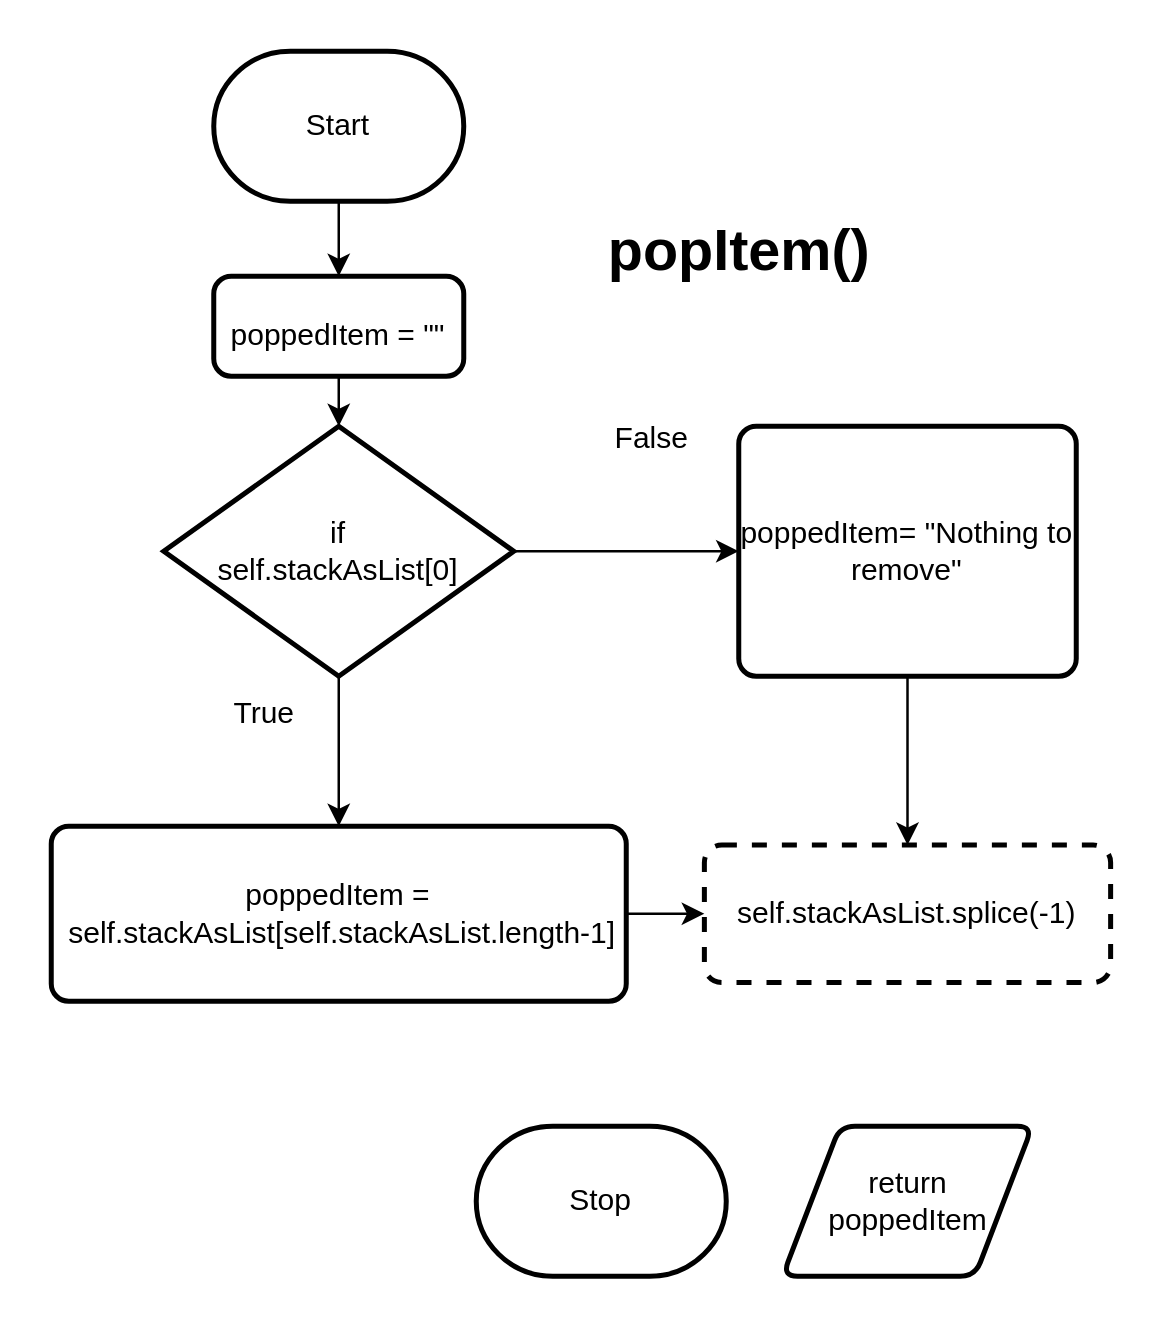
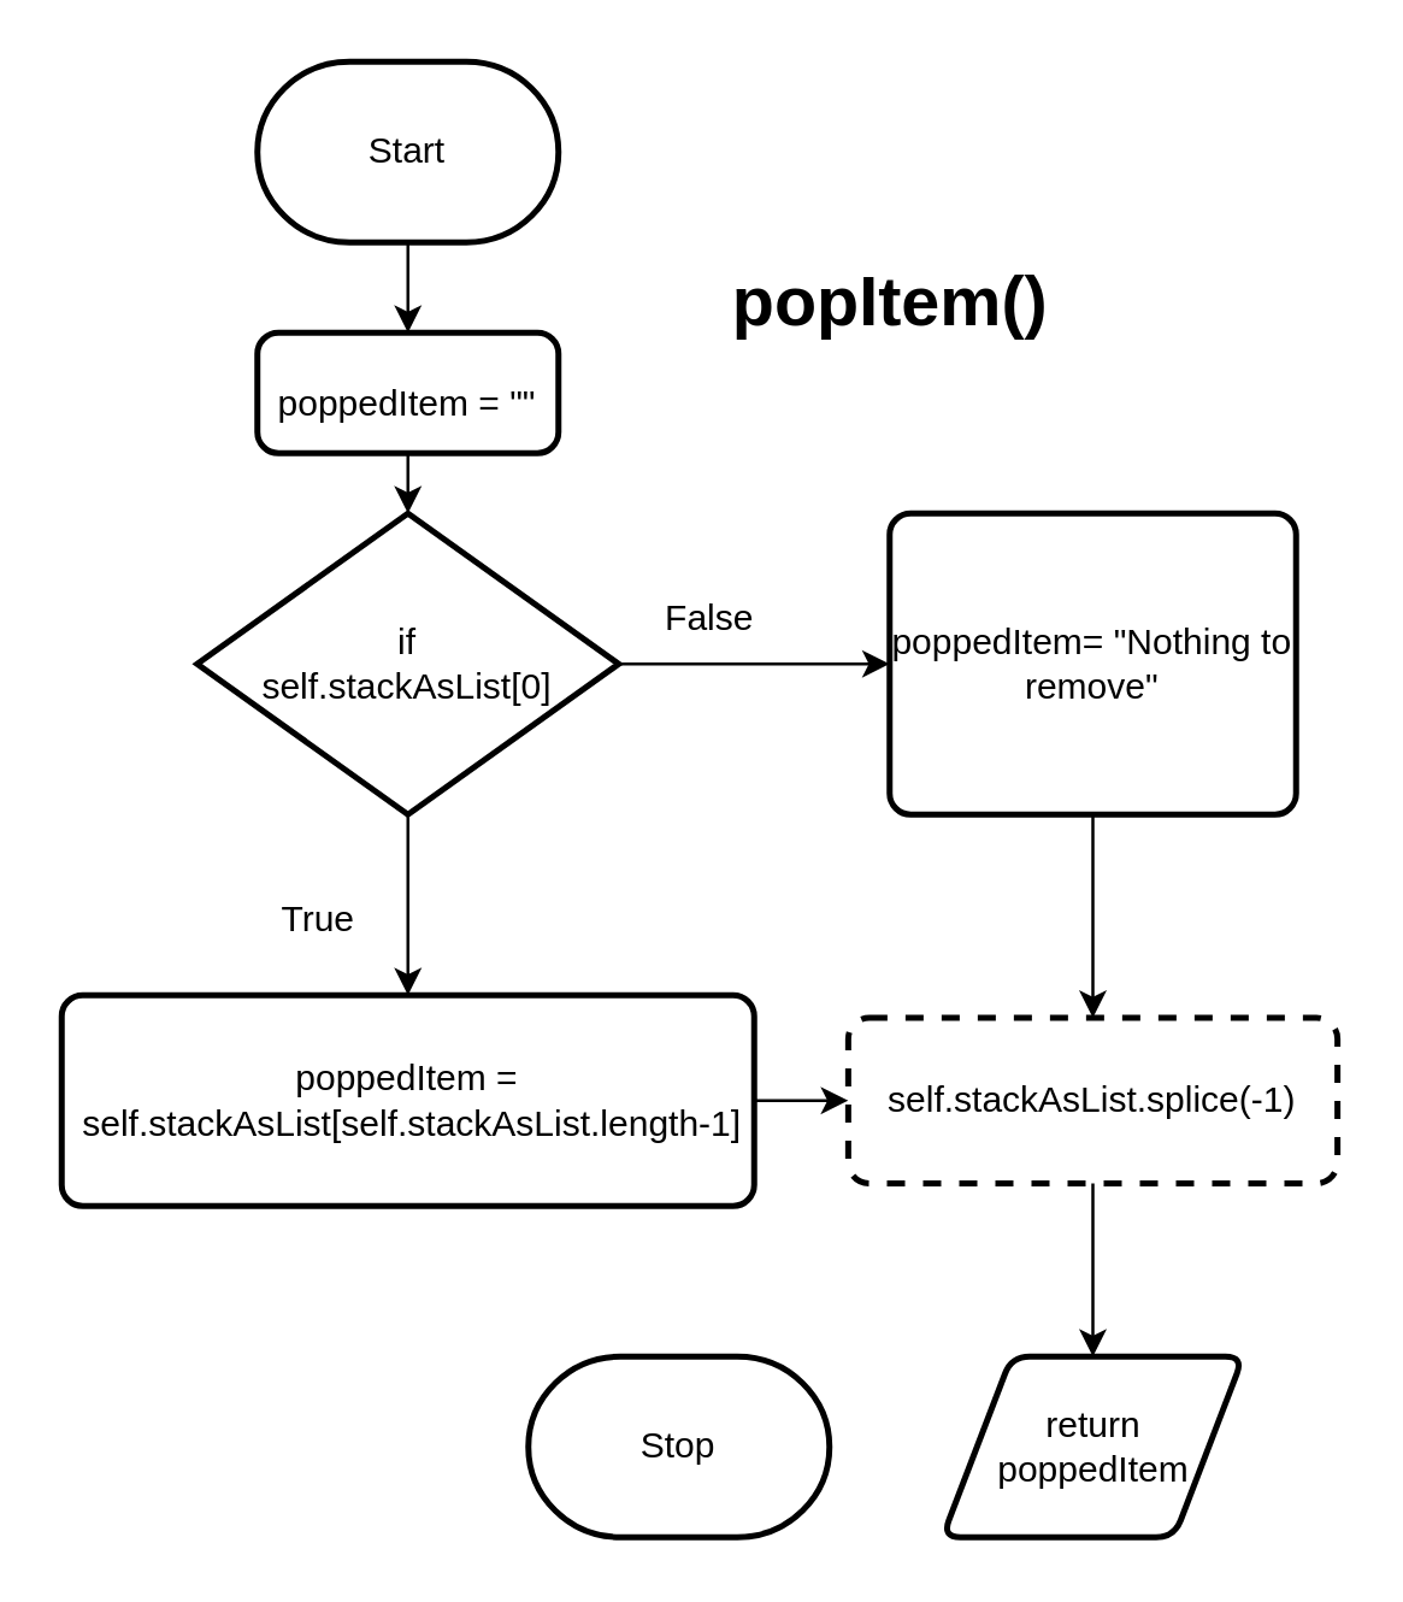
  <mxCell id="0" />
  <mxCell id="1" parent="0" />
  <mxCell id="2" style="edgeStyle=none;html=1;exitX=0.5;exitY=1;exitDx=0;exitDy=0;exitPerimeter=0;entryX=0.5;entryY=0;entryDx=0;entryDy=0;fontSize=12;" edge="1" parent="1" source="3" target="6"><mxGeometry relative="1" as="geometry" /></mxCell>
  <mxCell id="3" value="Start" style="strokeWidth=2;html=1;shape=mxgraph.flowchart.terminator;whiteSpace=wrap;" vertex="1" parent="1"><mxGeometry x="85" y="20" width="100" height="60" as="geometry" /></mxCell>
  <mxCell id="4" value="popItem()" style="text;html=1;align=center;verticalAlign=middle;resizable=0;points=[];autosize=1;strokeWidth=1;perimeterSpacing=0;fillColor=none;fontStyle=1;fontSize=23;" vertex="1" parent="1"><mxGeometry x="230" y="80" width="130" height="40" as="geometry" /></mxCell>
  <mxCell id="5" style="edgeStyle=none;html=1;exitX=0.5;exitY=1;exitDx=0;exitDy=0;entryX=0.5;entryY=0;entryDx=0;entryDy=0;entryPerimeter=0;fontSize=12;" edge="1" parent="1" source="6" target="9"><mxGeometry relative="1" as="geometry" /></mxCell>
  <mxCell id="6" value="&lt;font style=&quot;font-size: 12px;&quot;&gt;poppedItem = &quot;&quot;&lt;/font&gt;" style="rounded=1;whiteSpace=wrap;html=1;absoluteArcSize=1;arcSize=14;strokeWidth=2;fontSize=23;fillColor=none;" vertex="1" parent="1"><mxGeometry x="85" y="110" width="100" height="40" as="geometry" /></mxCell>
  <mxCell id="7" style="edgeStyle=none;html=1;exitX=1;exitY=0.5;exitDx=0;exitDy=0;exitPerimeter=0;entryX=0;entryY=0.5;entryDx=0;entryDy=0;fontSize=12;" edge="1" parent="1" source="9" target="13"><mxGeometry relative="1" as="geometry" /></mxCell>
  <mxCell id="8" style="edgeStyle=none;html=1;exitX=0.5;exitY=1;exitDx=0;exitDy=0;exitPerimeter=0;fontSize=12;" edge="1" parent="1" source="9" target="11"><mxGeometry relative="1" as="geometry" /></mxCell>
  <mxCell id="9" value="if&lt;br&gt;self.stackAsList[0]" style="strokeWidth=2;html=1;shape=mxgraph.flowchart.decision;whiteSpace=wrap;fontSize=12;fillColor=none;" vertex="1" parent="1"><mxGeometry x="65" y="170" width="140" height="100" as="geometry" /></mxCell>
  <mxCell id="10" style="edgeStyle=none;html=1;exitX=1;exitY=0.5;exitDx=0;exitDy=0;entryX=0;entryY=0.5;entryDx=0;entryDy=0;fontSize=12;" edge="1" parent="1" source="11" target="17"><mxGeometry relative="1" as="geometry" /></mxCell>
  <mxCell id="11" value="poppedItem =&lt;br&gt;&amp;nbsp;self.stackAsList[self.stackAsList.length-1]" style="rounded=1;whiteSpace=wrap;html=1;absoluteArcSize=1;arcSize=14;strokeWidth=2;fontSize=12;fillColor=none;" vertex="1" parent="1"><mxGeometry x="20" y="330" width="230" height="70" as="geometry" /></mxCell>
  <mxCell id="12" style="edgeStyle=none;html=1;exitX=0.5;exitY=1;exitDx=0;exitDy=0;entryX=0.5;entryY=0;entryDx=0;entryDy=0;fontSize=12;" edge="1" parent="1" source="13" target="17"><mxGeometry relative="1" as="geometry" /></mxCell>
  <mxCell id="13" value="poppedItem= &quot;Nothing to remove&quot;" style="rounded=1;whiteSpace=wrap;html=1;absoluteArcSize=1;arcSize=14;strokeWidth=2;fontSize=12;fillColor=none;" vertex="1" parent="1"><mxGeometry x="295" y="170" width="135" height="100" as="geometry" /></mxCell>
- <mxCell id="14" value="False" style="text;html=1;align=center;verticalAlign=middle;resizable=0;points=[];autosize=1;strokeColor=none;fillColor=none;fontSize=12;" vertex="1" parent="1"><mxGeometry x="235" y="160" width="50" height="30" as="geometry" /></mxCell>
- <mxCell id="15" value="True" style="text;html=1;align=center;verticalAlign=middle;resizable=0;points=[];autosize=1;strokeColor=none;fillColor=none;fontSize=12;" vertex="1" parent="1"><mxGeometry x="80" y="270" width="50" height="30" as="geometry" /></mxCell>
+ <mxCell id="14" value="False" style="text;html=1;align=center;verticalAlign=middle;resizable=0;points=[];autosize=1;strokeColor=none;fillColor=none;fontSize=12;" vertex="1" parent="1"><mxGeometry x="210" y="190" width="50" height="30" as="geometry" /></mxCell>
+ <mxCell id="15" value="True" style="text;html=1;align=center;verticalAlign=middle;resizable=0;points=[];autosize=1;strokeColor=none;fillColor=none;fontSize=12;" vertex="1" parent="1"><mxGeometry x="80" y="290" width="50" height="30" as="geometry" /></mxCell>
+ <mxCell id="16" style="edgeStyle=none;html=1;exitX=0.5;exitY=1;exitDx=0;exitDy=0;entryX=0.5;entryY=0;entryDx=0;entryDy=0;fontSize=12;" edge="1" parent="1" source="17" target="18"><mxGeometry relative="1" as="geometry" /></mxCell>
  <mxCell id="17" value="self.stackAsList.splice(-1)" style="rounded=1;whiteSpace=wrap;html=1;absoluteArcSize=1;arcSize=14;strokeWidth=2;fontSize=12;fillColor=none;dashed=1;" vertex="1" parent="1"><mxGeometry x="281.25" y="337.5" width="162.5" height="55" as="geometry" /></mxCell>
  <mxCell id="18" value="return poppedItem" style="shape=parallelogram;html=1;strokeWidth=2;perimeter=parallelogramPerimeter;whiteSpace=wrap;rounded=1;arcSize=12;size=0.23;fontSize=12;fillColor=none;" vertex="1" parent="1"><mxGeometry x="312.5" y="450" width="100" height="60" as="geometry" /></mxCell>
- <mxCell id="19" value="Stop" style="strokeWidth=2;html=1;shape=mxgraph.flowchart.terminator;whiteSpace=wrap;fontSize=12;fillColor=none;" vertex="1" parent="1"><mxGeometry x="190" y="450" width="100" height="60" as="geometry" /></mxCell>
+ <mxCell id="19" value="Stop" style="strokeWidth=2;html=1;shape=mxgraph.flowchart.terminator;whiteSpace=wrap;fontSize=12;fillColor=none;" vertex="1" parent="1"><mxGeometry x="175" y="450" width="100" height="60" as="geometry" /></mxCell>
